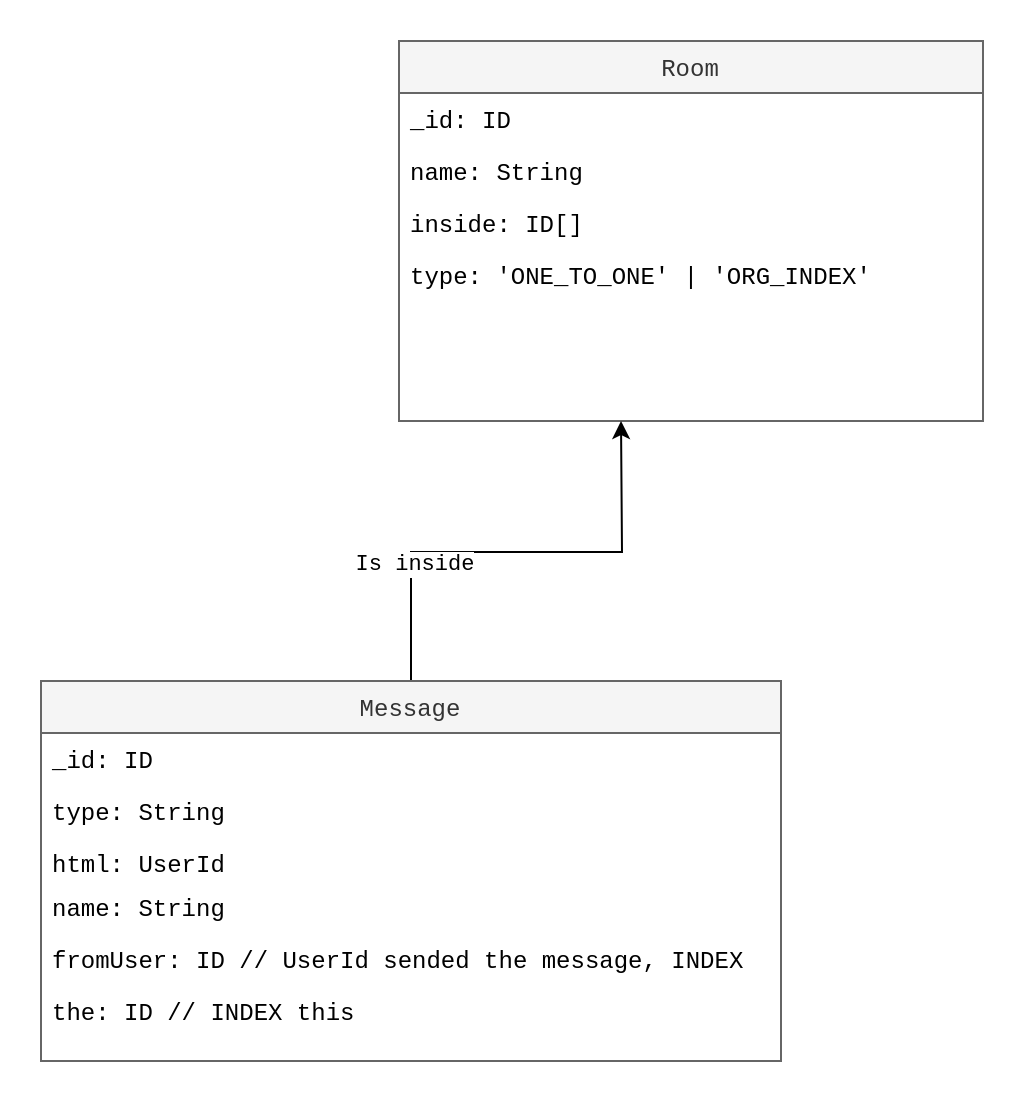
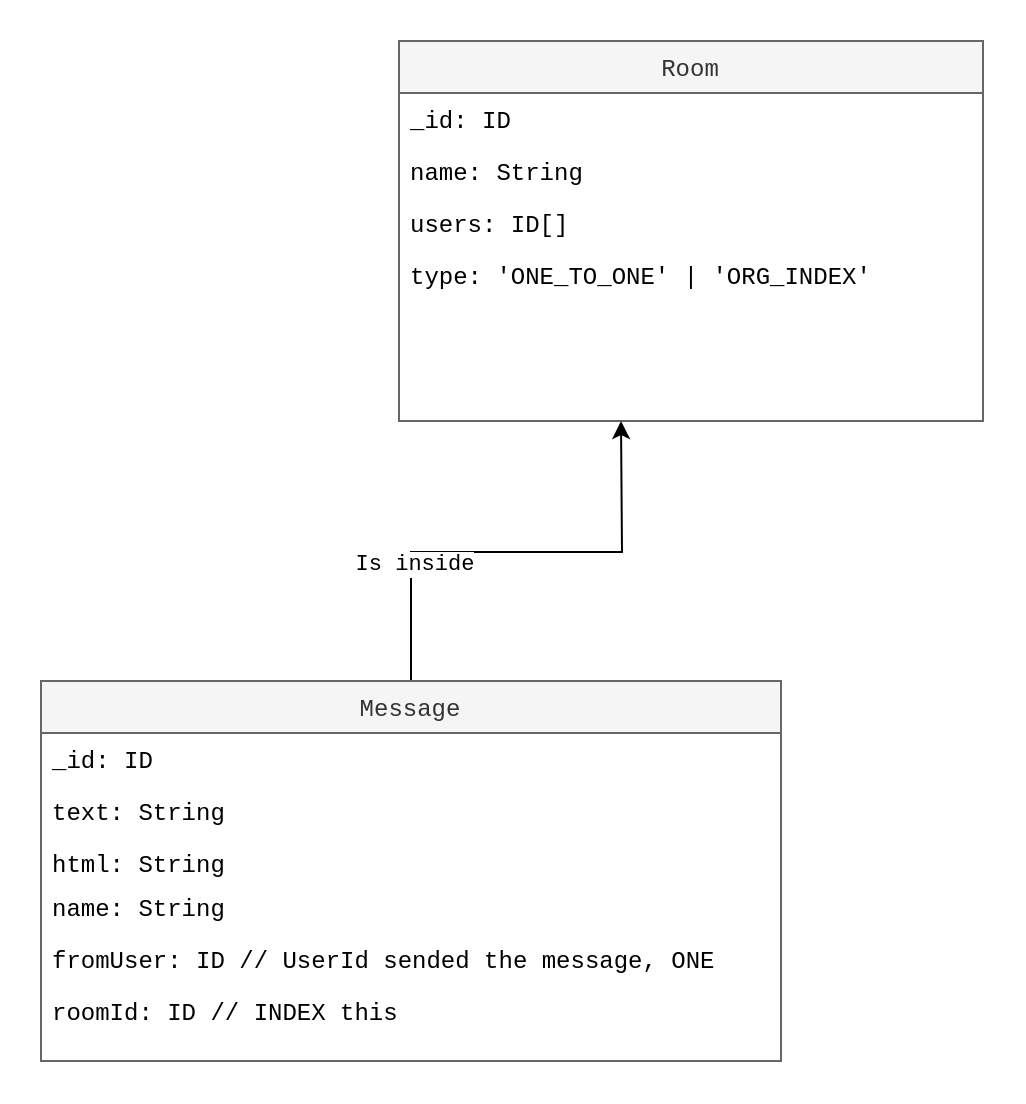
  <mxCell id="0" />
  <mxCell id="1" parent="0" />
  <mxCell id="2" value="Room" style="swimlane;fontStyle=0;align=center;verticalAlign=top;childLayout=stackLayout;horizontal=1;startSize=26;horizontalStack=0;resizeParent=1;resizeLast=0;collapsible=1;marginBottom=0;rounded=0;shadow=0;strokeWidth=1;swimlaneFillColor=#ffffff;fillColor=#f5f5f5;strokeColor=#666666;fontColor=#333333;fontFamily=Courier New;" parent="1" vertex="1"><mxGeometry x="199" y="20" width="292" height="190" as="geometry"><mxRectangle x="550" y="140" width="160" height="26" as="alternateBounds" /></mxGeometry></mxCell>
  <mxCell id="3" value="_id: ID " style="text;align=left;verticalAlign=top;spacingLeft=4;spacingRight=4;overflow=hidden;rotatable=0;points=[[0,0.5],[1,0.5]];portConstraint=eastwest;fontFamily=Courier New;" parent="2" vertex="1"><mxGeometry y="26" width="292" height="26" as="geometry" /></mxCell>
  <mxCell id="4" value="name: String" style="text;align=left;verticalAlign=top;spacingLeft=4;spacingRight=4;overflow=hidden;rotatable=0;points=[[0,0.5],[1,0.5]];portConstraint=eastwest;rounded=0;shadow=0;html=0;fontFamily=Courier New;" parent="2" vertex="1"><mxGeometry y="52" width="292" height="26" as="geometry" /></mxCell>
- <mxCell id="5" value="inside: ID[]" style="text;align=left;verticalAlign=top;spacingLeft=4;spacingRight=4;overflow=hidden;rotatable=0;points=[[0,0.5],[1,0.5]];portConstraint=eastwest;rounded=0;shadow=0;html=0;fontFamily=Courier New;" parent="2" vertex="1"><mxGeometry y="78" width="292" height="26" as="geometry" /></mxCell>
+ <mxCell id="5" value="users: ID[]" style="text;align=left;verticalAlign=top;spacingLeft=4;spacingRight=4;overflow=hidden;rotatable=0;points=[[0,0.5],[1,0.5]];portConstraint=eastwest;rounded=0;shadow=0;html=0;fontFamily=Courier New;" parent="2" vertex="1"><mxGeometry y="78" width="292" height="26" as="geometry" /></mxCell>
  <mxCell id="6" value="type: 'ONE_TO_ONE' | 'ORG_INDEX'" style="text;align=left;verticalAlign=top;spacingLeft=4;spacingRight=4;overflow=hidden;rotatable=0;points=[[0,0.5],[1,0.5]];portConstraint=eastwest;rounded=0;shadow=0;html=0;fontFamily=Courier New;" parent="2" vertex="1"><mxGeometry y="104" width="292" height="26" as="geometry" /></mxCell>
  <mxCell id="7" style="edgeStyle=orthogonalEdgeStyle;rounded=0;orthogonalLoop=1;jettySize=auto;html=1;exitX=0.5;exitY=0;exitDx=0;exitDy=0;fontFamily=Courier New;" edge="1" parent="1" source="9"><mxGeometry relative="1" as="geometry"><mxPoint x="310" y="210" as="targetPoint" /></mxGeometry></mxCell>
  <mxCell id="8" value="Is inside" style="edgeLabel;html=1;align=center;verticalAlign=middle;resizable=0;points=[];fontFamily=Courier New;" vertex="1" connectable="0" parent="7"><mxGeometry x="-0.436" y="-6" relative="1" as="geometry"><mxPoint as="offset" /></mxGeometry></mxCell>
  <mxCell id="9" value="Message" style="swimlane;fontStyle=0;align=center;verticalAlign=top;childLayout=stackLayout;horizontal=1;startSize=26;horizontalStack=0;resizeParent=1;resizeLast=0;collapsible=1;marginBottom=0;rounded=0;shadow=0;strokeWidth=1;swimlaneFillColor=#ffffff;fillColor=#f5f5f5;strokeColor=#666666;fontColor=#333333;fontFamily=Courier New;" vertex="1" parent="1"><mxGeometry x="20" y="340" width="370" height="190" as="geometry"><mxRectangle x="550" y="140" width="160" height="26" as="alternateBounds" /></mxGeometry></mxCell>
  <mxCell id="10" value="_id: ID " style="text;align=left;verticalAlign=top;spacingLeft=4;spacingRight=4;overflow=hidden;rotatable=0;points=[[0,0.5],[1,0.5]];portConstraint=eastwest;fontFamily=Courier New;" vertex="1" parent="9"><mxGeometry y="26" width="370" height="26" as="geometry" /></mxCell>
- <mxCell id="11" value="type: String" style="text;align=left;verticalAlign=top;spacingLeft=4;spacingRight=4;overflow=hidden;rotatable=0;points=[[0,0.5],[1,0.5]];portConstraint=eastwest;rounded=0;shadow=0;html=0;fontFamily=Courier New;" vertex="1" parent="9"><mxGeometry y="52" width="370" height="26" as="geometry" /></mxCell>
- <mxCell id="12" value="html: UserId" style="text;align=left;verticalAlign=top;spacingLeft=4;spacingRight=4;overflow=hidden;rotatable=0;points=[[0,0.5],[1,0.5]];portConstraint=eastwest;rounded=0;shadow=0;html=0;fontFamily=Courier New;" vertex="1" parent="9"><mxGeometry y="78" width="370" height="22" as="geometry" /></mxCell>
+ <mxCell id="11" value="text: String" style="text;align=left;verticalAlign=top;spacingLeft=4;spacingRight=4;overflow=hidden;rotatable=0;points=[[0,0.5],[1,0.5]];portConstraint=eastwest;rounded=0;shadow=0;html=0;fontFamily=Courier New;" vertex="1" parent="9"><mxGeometry y="52" width="370" height="26" as="geometry" /></mxCell>
+ <mxCell id="12" value="html: String" style="text;align=left;verticalAlign=top;spacingLeft=4;spacingRight=4;overflow=hidden;rotatable=0;points=[[0,0.5],[1,0.5]];portConstraint=eastwest;rounded=0;shadow=0;html=0;fontFamily=Courier New;" vertex="1" parent="9"><mxGeometry y="78" width="370" height="22" as="geometry" /></mxCell>
  <mxCell id="13" value="name: String" style="text;align=left;verticalAlign=top;spacingLeft=4;spacingRight=4;overflow=hidden;rotatable=0;points=[[0,0.5],[1,0.5]];portConstraint=eastwest;rounded=0;shadow=0;html=0;fontFamily=Courier New;" vertex="1" parent="9"><mxGeometry y="100" width="370" height="26" as="geometry" /></mxCell>
- <mxCell id="14" value="fromUser: ID // UserId sended the message, INDEX" style="text;align=left;verticalAlign=top;spacingLeft=4;spacingRight=4;overflow=hidden;rotatable=0;points=[[0,0.5],[1,0.5]];portConstraint=eastwest;rounded=0;shadow=0;html=0;fontFamily=Courier New;" vertex="1" parent="9"><mxGeometry y="126" width="370" height="26" as="geometry" /></mxCell>
- <mxCell id="15" value="the: ID // INDEX this" style="text;align=left;verticalAlign=top;spacingLeft=4;spacingRight=4;overflow=hidden;rotatable=0;points=[[0,0.5],[1,0.5]];portConstraint=eastwest;rounded=0;shadow=0;html=0;fontFamily=Courier New;" vertex="1" parent="9"><mxGeometry y="152" width="370" height="26" as="geometry" /></mxCell>
+ <mxCell id="14" value="fromUser: ID // UserId sended the message, ONE" style="text;align=left;verticalAlign=top;spacingLeft=4;spacingRight=4;overflow=hidden;rotatable=0;points=[[0,0.5],[1,0.5]];portConstraint=eastwest;rounded=0;shadow=0;html=0;fontFamily=Courier New;" vertex="1" parent="9"><mxGeometry y="126" width="370" height="26" as="geometry" /></mxCell>
+ <mxCell id="15" value="roomId: ID // INDEX this" style="text;align=left;verticalAlign=top;spacingLeft=4;spacingRight=4;overflow=hidden;rotatable=0;points=[[0,0.5],[1,0.5]];portConstraint=eastwest;rounded=0;shadow=0;html=0;fontFamily=Courier New;" vertex="1" parent="9"><mxGeometry y="152" width="370" height="26" as="geometry" /></mxCell>
